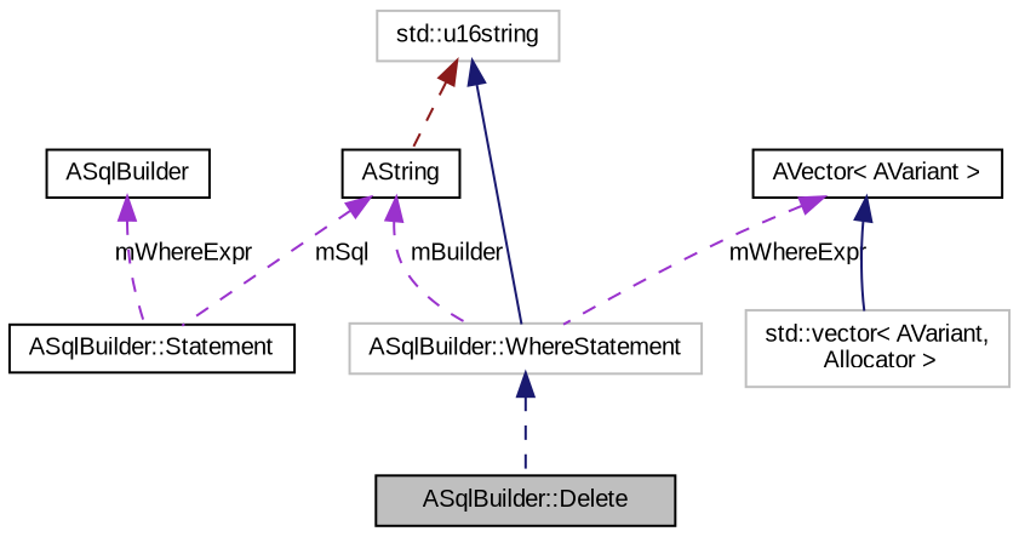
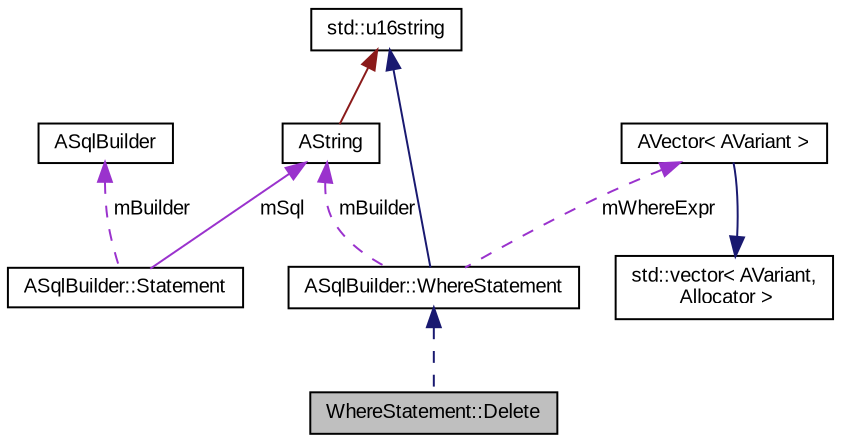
  digraph {
    fontname="Liberation Sans"
    node [color=black fillcolor=white fontname="Liberation Sans" fontsize=10 shape=record style=filled]
    edge [color=darkorchid3 dir=back fontname="Liberation Sans" fontsize=10 labelfontname=Helvetica labelfontsize=10 style=dashed]
-   n1 [fillcolor=grey75 fontcolor=black height=0.2 label="ASqlBuilder::Delete" width=0.4]
-   n2 [color=grey75 height=0.2 label="ASqlBuilder::WhereStatement" width=0.4]
+   n1 [fillcolor=grey75 fontcolor=black height=0.2 label="WhereStatement::Delete" width=0.4]
+   n2 [height=0.2 label="ASqlBuilder::WhereStatement" width=0.4]
    n3 [height=0.2 label="ASqlBuilder::Statement" width=0.4]
    n4 [height=0.2 label=AString width=0.4]
-   n5 [color=grey75 height=0.2 label="std::u16string" width=0.4]
+   n5 [height=0.2 label="std::u16string" width=0.4]
    n6 [height=0.2 label=ASqlBuilder width=0.4]
    n7 [height=0.2 label="AVector\< AVariant \>" width=0.4]
-   n8 [color=grey75 height=0.2 label="std::vector\< AVariant,\l Allocator \>" width=0.4]
+   n8 [height=0.2 label="std::vector\< AVariant,\l Allocator \>" width=0.4]
    n2 -> n1 [color=midnightblue]
    n4 -> n2 [label=" mBuilder"]
-   n4 -> n3 [label=" mSql"]
+   n4 -> n3 [label=" mSql" style=solid]
    n5 -> n2 [color=midnightblue style=solid]
-   n5 -> n4 [color=firebrick4]
-   n6 -> n3 [label=" mWhereExpr"]
+   n5 -> n4 [color=firebrick4 style=solid]
+   n6 -> n3 [label=" mBuilder"]
    n7 -> n2 [label=" mWhereExpr"]
-   n7 -> n8 [color=midnightblue style=solid]
+   n8 -> n7 [color=midnightblue style=solid]
  }
